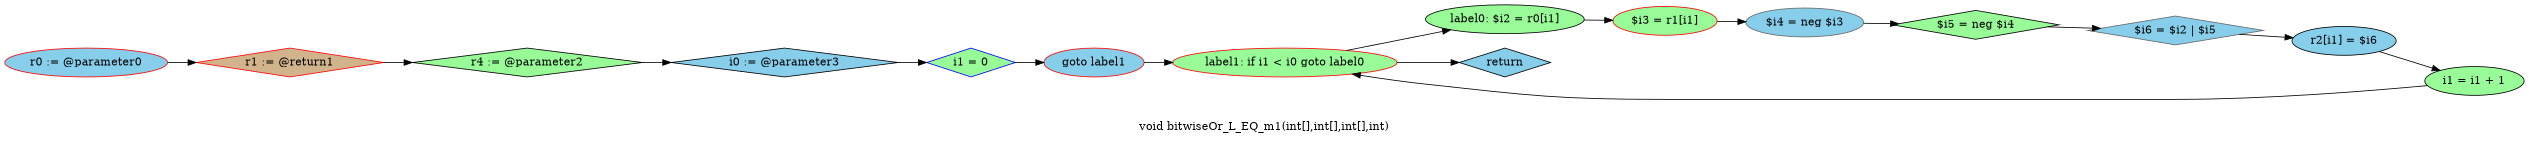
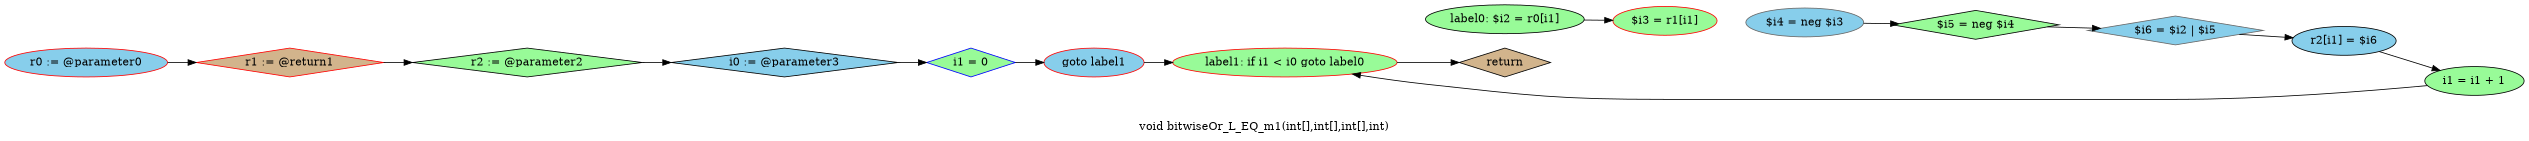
  digraph {
    label="void bitwiseOr_L_EQ_m1(int[],int[],int[],int)"
    rankdir=LR
    node [color=black fillcolor=palegreen shape=ellipse style=filled]
    n1 [color=red fillcolor=skyblue label="r0 := @parameter0"]
    n2 [color=red fillcolor=tan label="r1 := @return1" shape=diamond]
-   n3 [label="r4 := @parameter2" shape=diamond]
+   n3 [label="r2 := @parameter2" shape=diamond]
    n4 [fillcolor=skyblue label="i0 := @parameter3" shape=diamond]
    n5 [color=blue label="i1 = 0" shape=diamond]
    n6 [color=red fillcolor=skyblue label="goto label1"]
    n7 [color=red label="label1: if i1 < i0 goto label0"]
    n8 [label="label0: $i2 = r0[i1]"]
-   n9 [fillcolor=skyblue label=return shape=diamond]
+   n9 [fillcolor=tan label=return shape=diamond]
    n10 [color=red label="$i3 = r1[i1]"]
    n11 [color=gray40 fillcolor=skyblue label="$i4 = neg $i3"]
    n12 [label="$i5 = neg $i4" shape=diamond]
    n13 [color=gray40 fillcolor=skyblue label="$i6 = $i2 | $i5" shape=diamond]
    n14 [fillcolor=skyblue label="r2[i1] = $i6"]
    n15 [label="i1 = i1 + 1"]
    n1 -> n2
    n2 -> n3
    n3 -> n4
    n4 -> n5
    n5 -> n6
    n6 -> n7
-   n7 -> n8
    n7 -> n9
    n8 -> n10
-   n10 -> n11
    n11 -> n12
    n12 -> n13
    n13 -> n14
    n14 -> n15
    n15 -> n7
  }
